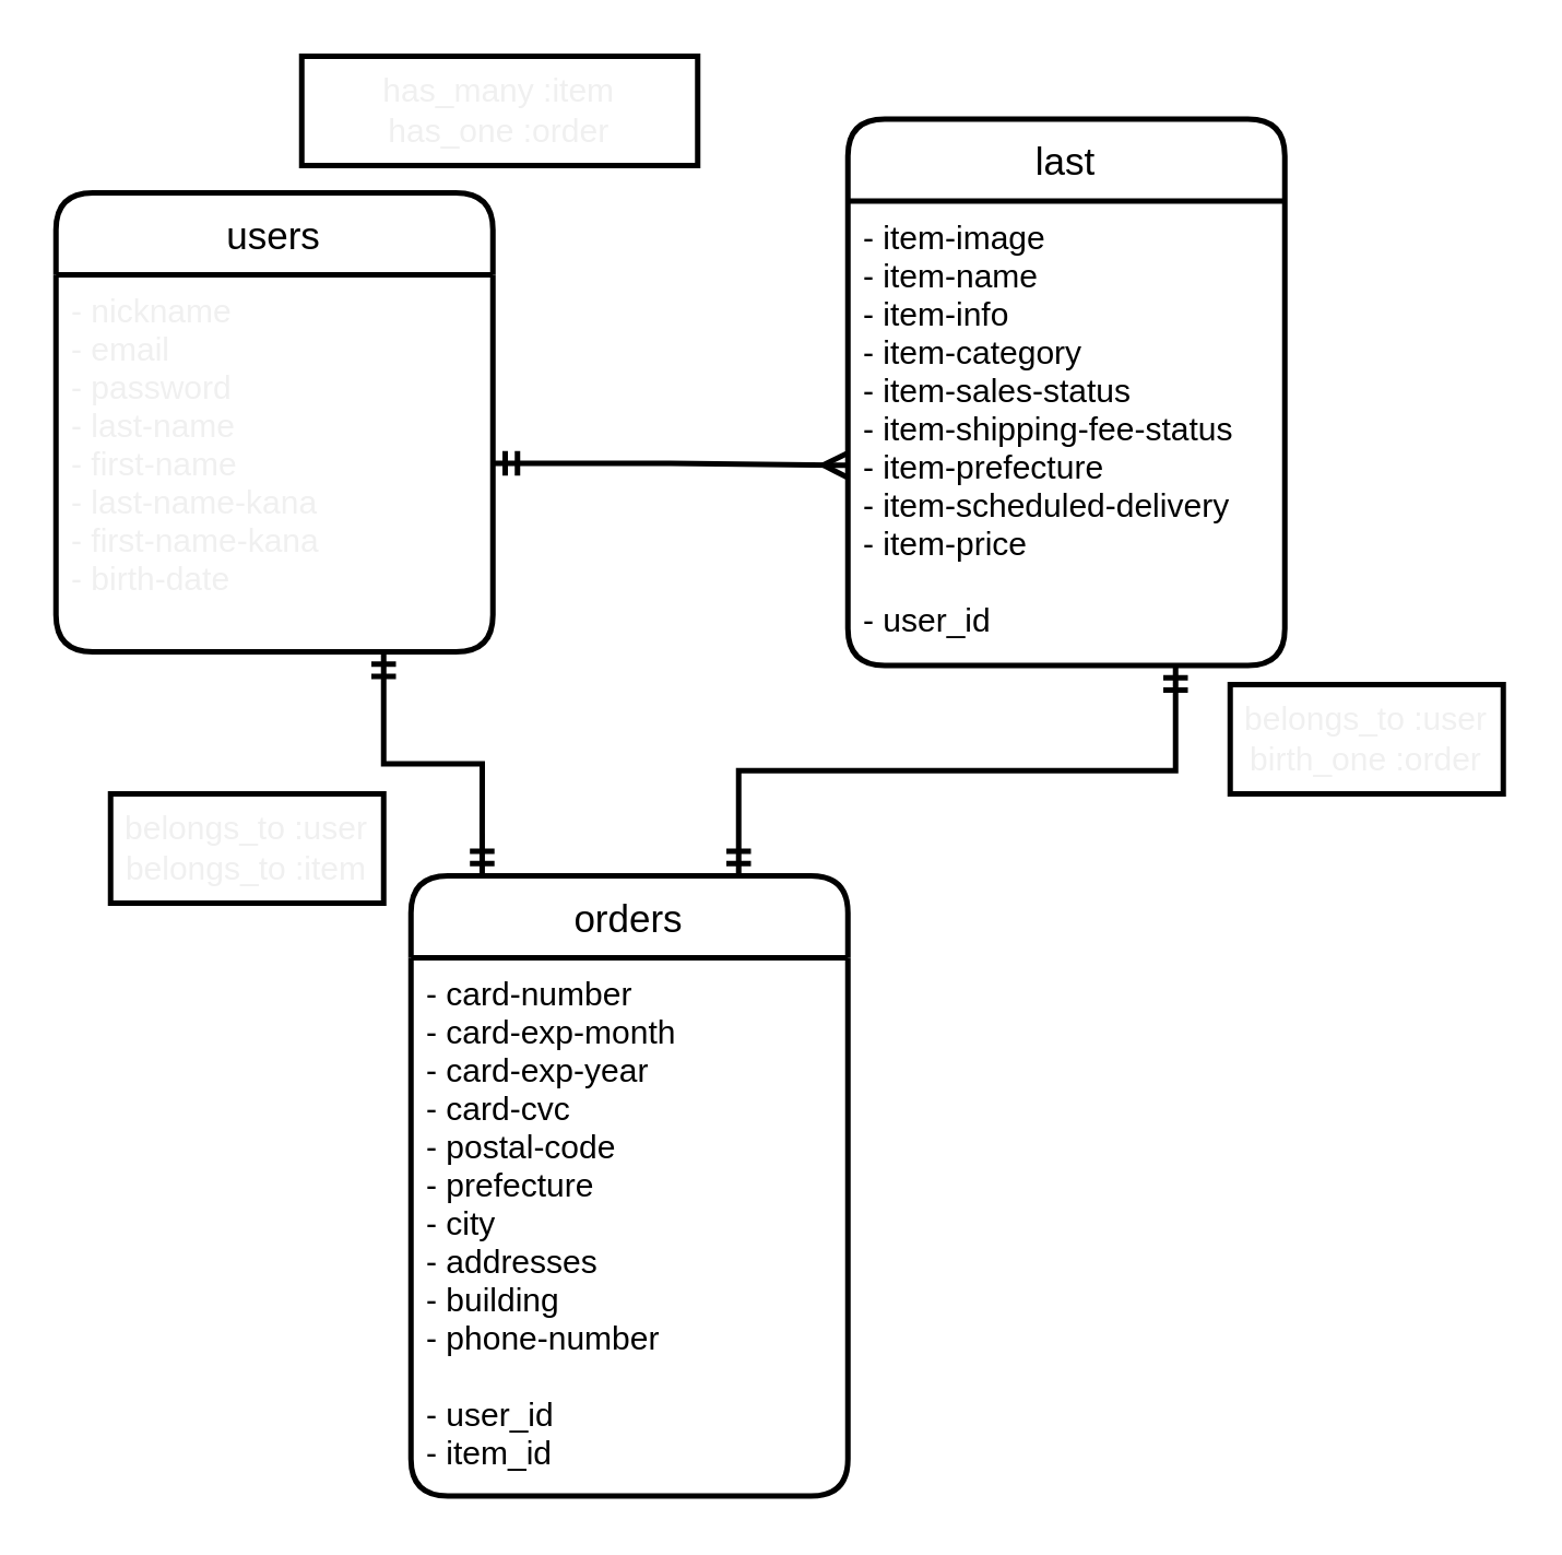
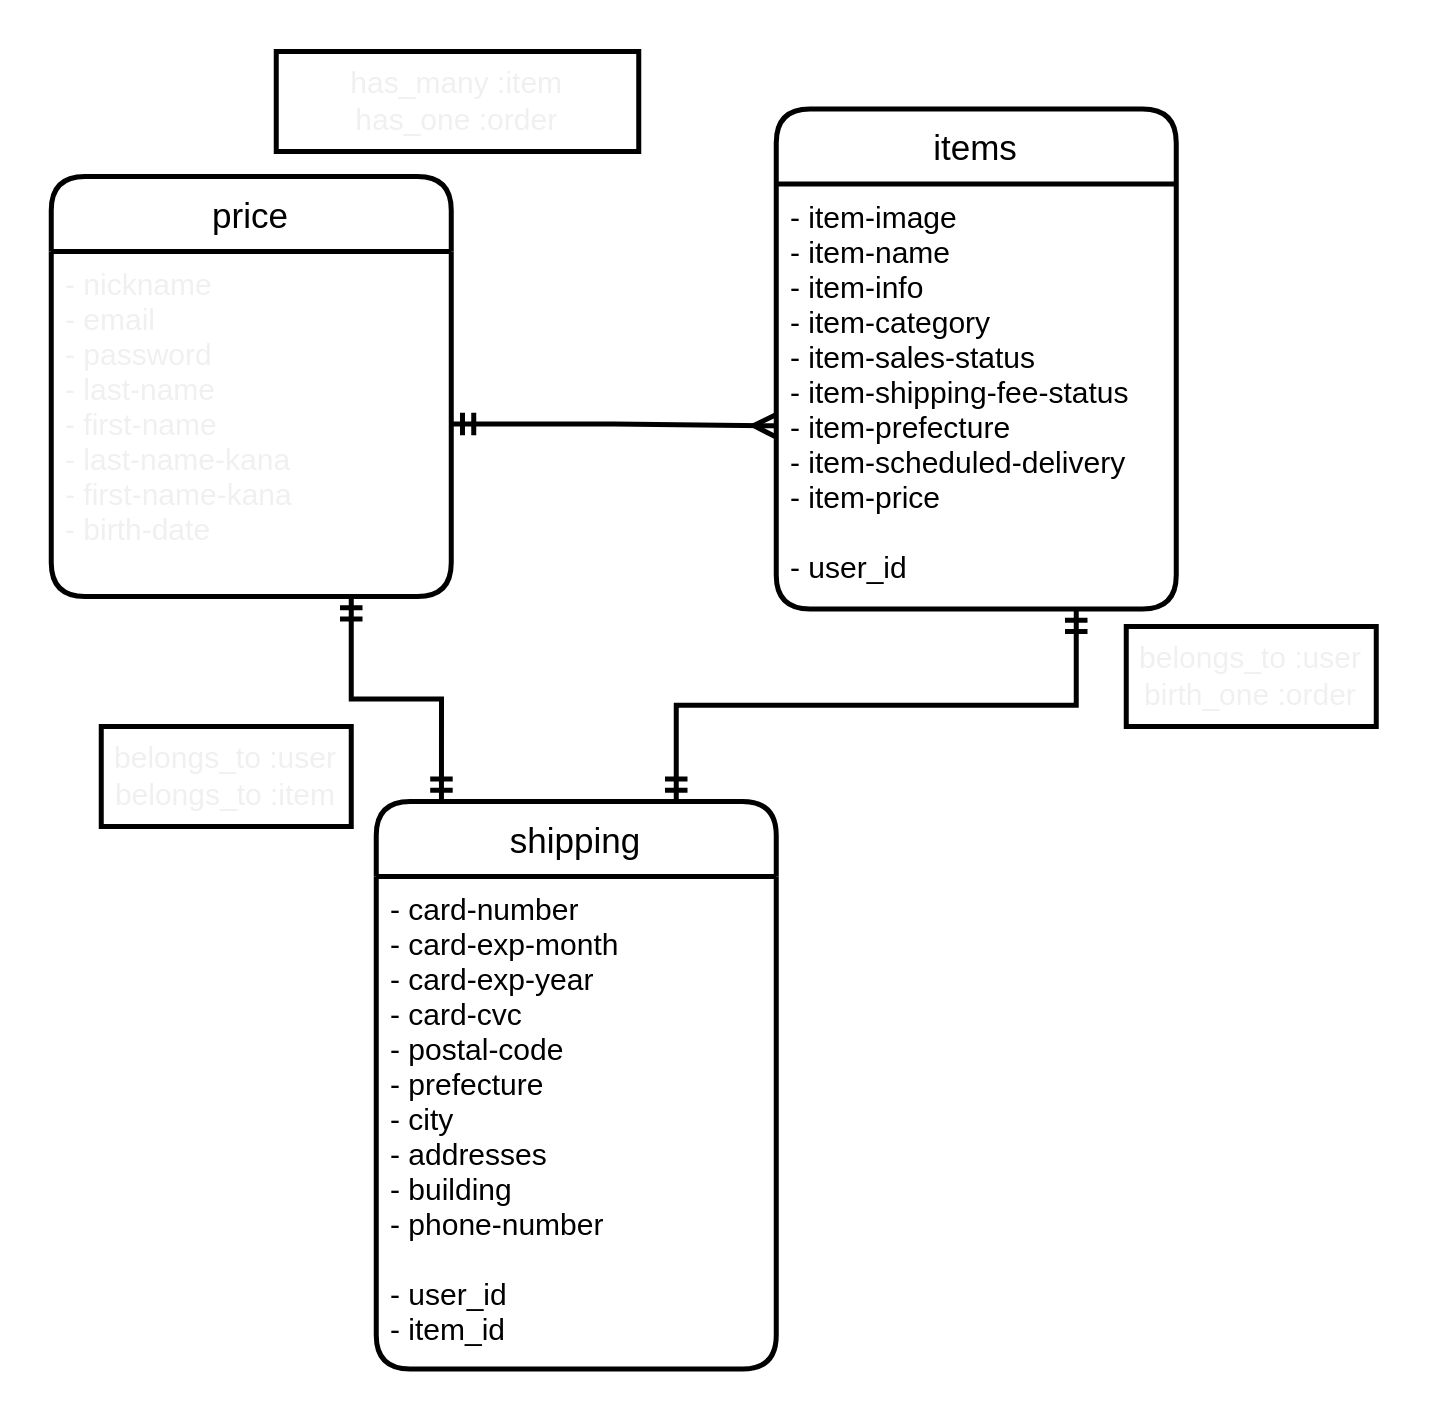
  <mxCell id="0" />
  <mxCell id="1" parent="0" />
- <mxCell id="2" value="last" style="swimlane;childLayout=stackLayout;horizontal=1;startSize=30;horizontalStack=0;rounded=1;fontSize=14;fontStyle=0;strokeWidth=2;resizeParent=0;resizeLast=1;shadow=0;dashed=0;align=center;" vertex="1" parent="1"><mxGeometry x="310" y="43" width="160" height="200" as="geometry" /></mxCell>
+ <mxCell id="2" value="items" style="swimlane;childLayout=stackLayout;horizontal=1;startSize=30;horizontalStack=0;rounded=1;fontSize=14;fontStyle=0;strokeWidth=2;resizeParent=0;resizeLast=1;shadow=0;dashed=0;align=center;" vertex="1" parent="1"><mxGeometry x="310" y="43" width="160" height="200" as="geometry" /></mxCell>
  <mxCell id="3" value="- item-image&#10;- item-name&#10;- item-info&#10;- item-category&#10;- item-sales-status&#10;- item-shipping-fee-status&#10;- item-prefecture&#10;- item-scheduled-delivery&#10;- item-price&#10;&#10;- user_id&#10;&#10;" style="align=left;strokeColor=none;fillColor=none;spacingLeft=4;fontSize=12;verticalAlign=top;resizable=0;rotatable=0;part=1;labelBackgroundColor=none;" vertex="1" parent="2"><mxGeometry y="30" width="160" height="170" as="geometry" /></mxCell>
- <mxCell id="4" value="users" style="swimlane;childLayout=stackLayout;horizontal=1;startSize=30;horizontalStack=0;rounded=1;fontSize=14;fontStyle=0;strokeWidth=2;resizeParent=0;resizeLast=1;shadow=0;dashed=0;align=center;verticalAlign=middle;labelBackgroundColor=none;" vertex="1" parent="1"><mxGeometry x="20" y="70" width="160" height="168" as="geometry" /></mxCell>
+ <mxCell id="4" value="price" style="swimlane;childLayout=stackLayout;horizontal=1;startSize=30;horizontalStack=0;rounded=1;fontSize=14;fontStyle=0;strokeWidth=2;resizeParent=0;resizeLast=1;shadow=0;dashed=0;align=center;verticalAlign=middle;labelBackgroundColor=none;" vertex="1" parent="1"><mxGeometry x="20" y="70" width="160" height="168" as="geometry" /></mxCell>
  <mxCell id="5" value="- nickname&#10;- email&#10;- password&#10;- last-name&#10;- first-name&#10;- last-name-kana&#10;- first-name-kana&#10;- birth-date&#10;&#10;" style="align=left;strokeColor=none;fillColor=none;spacingLeft=4;fontSize=12;verticalAlign=top;resizable=0;rotatable=0;part=1;fontColor=#F0F0F0;" vertex="1" parent="4"><mxGeometry y="30" width="160" height="138" as="geometry" /></mxCell>
- <mxCell id="6" value="orders" style="swimlane;childLayout=stackLayout;horizontal=1;startSize=30;horizontalStack=0;rounded=1;fontSize=14;fontStyle=0;strokeWidth=2;resizeParent=0;resizeLast=1;shadow=0;dashed=0;align=center;labelBackgroundColor=none;" vertex="1" parent="1"><mxGeometry x="150" y="320" width="160" height="227" as="geometry" /></mxCell>
+ <mxCell id="6" value="shipping" style="swimlane;childLayout=stackLayout;horizontal=1;startSize=30;horizontalStack=0;rounded=1;fontSize=14;fontStyle=0;strokeWidth=2;resizeParent=0;resizeLast=1;shadow=0;dashed=0;align=center;labelBackgroundColor=none;" vertex="1" parent="1"><mxGeometry x="150" y="320" width="160" height="227" as="geometry" /></mxCell>
  <mxCell id="7" value="- card-number&#10;- card-exp-month&#10;- card-exp-year&#10;- card-cvc&#10;- postal-code&#10;- prefecture&#10;- city&#10;- addresses&#10;- building&#10;- phone-number&#10;&#10;- user_id&#10;- item_id&#10;&#10;&#10;&#10;&#10;&#10;&#10;" style="align=left;strokeColor=none;fillColor=none;spacingLeft=4;fontSize=12;verticalAlign=top;resizable=0;rotatable=0;part=1;" vertex="1" parent="6"><mxGeometry y="30" width="160" height="197" as="geometry" /></mxCell>
  <mxCell id="8" style="edgeStyle=orthogonalEdgeStyle;rounded=0;jumpStyle=none;orthogonalLoop=1;jettySize=auto;html=1;exitX=0.75;exitY=1;exitDx=0;exitDy=0;entryX=0.75;entryY=0;entryDx=0;entryDy=0;startSize=6;sourcePerimeterSpacing=0;endArrow=ERmandOne;endFill=0;targetPerimeterSpacing=0;strokeWidth=2;startArrow=ERmandOne;startFill=0;" edge="1" parent="1" source="3" target="6"><mxGeometry relative="1" as="geometry" /></mxCell>
  <mxCell id="9" style="edgeStyle=orthogonalEdgeStyle;rounded=0;jumpStyle=none;orthogonalLoop=1;jettySize=auto;html=1;exitX=0.75;exitY=1;exitDx=0;exitDy=0;entryX=0.163;entryY=0;entryDx=0;entryDy=0;entryPerimeter=0;startArrow=ERmandOne;startFill=0;startSize=6;sourcePerimeterSpacing=0;endArrow=ERmandOne;endFill=0;targetPerimeterSpacing=0;strokeWidth=2;" edge="1" parent="1" source="5" target="6"><mxGeometry relative="1" as="geometry" /></mxCell>
  <mxCell id="10" value="has_many :item&lt;br&gt;has_one :order" style="whiteSpace=wrap;html=1;align=center;labelBackgroundColor=none;strokeWidth=2;fontColor=#f0f0f0;" vertex="1" parent="1"><mxGeometry x="110" y="20" width="145" height="40" as="geometry" /></mxCell>
  <mxCell id="11" value="belongs_to :user&lt;br&gt;birth_one :order" style="whiteSpace=wrap;html=1;align=center;labelBackgroundColor=none;strokeWidth=2;fontColor=#F0F0F0;" vertex="1" parent="1"><mxGeometry x="450" y="250" width="100" height="40" as="geometry" /></mxCell>
  <mxCell id="12" value="belongs_to :user&lt;br&gt;belongs_to :item" style="whiteSpace=wrap;html=1;align=center;labelBackgroundColor=none;strokeWidth=2;fontColor=#F0F0F0;" vertex="1" parent="1"><mxGeometry x="40" y="290" width="100" height="40" as="geometry" /></mxCell>
  <mxCell id="13" style="edgeStyle=orthogonalEdgeStyle;rounded=0;jumpStyle=none;orthogonalLoop=1;jettySize=auto;html=1;exitX=1;exitY=0.5;exitDx=0;exitDy=0;entryX=0;entryY=0.569;entryDx=0;entryDy=0;entryPerimeter=0;startArrow=ERmandOne;startFill=0;startSize=6;sourcePerimeterSpacing=0;endArrow=ERmany;endFill=0;targetPerimeterSpacing=0;strokeWidth=2;fontColor=#F0F0F0;" edge="1" parent="1" source="5" target="3"><mxGeometry relative="1" as="geometry" /></mxCell>
